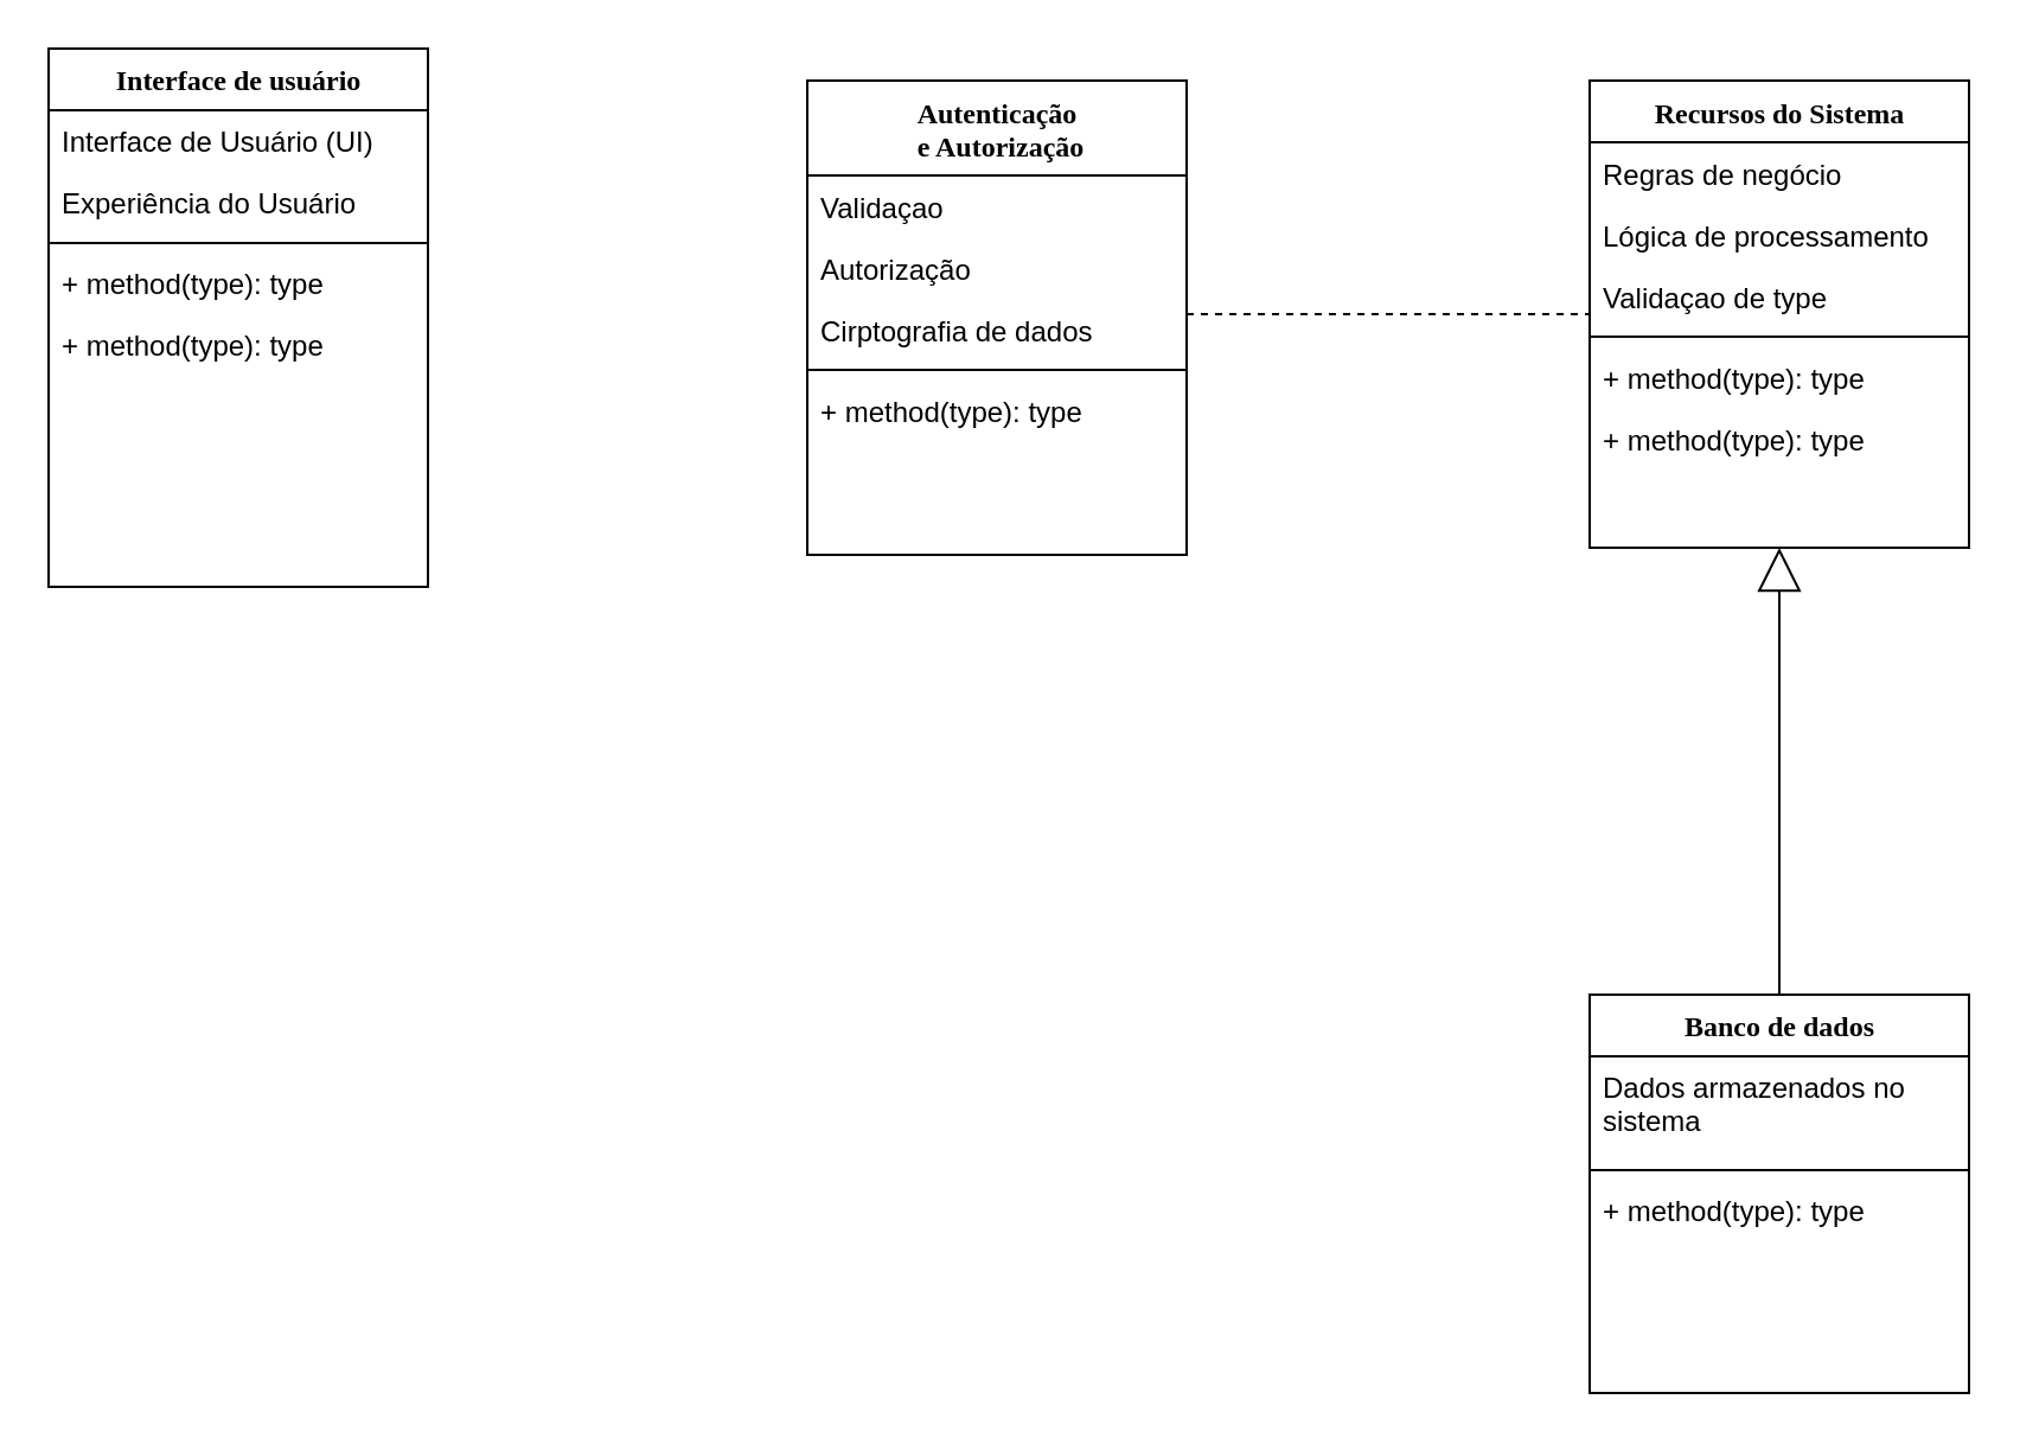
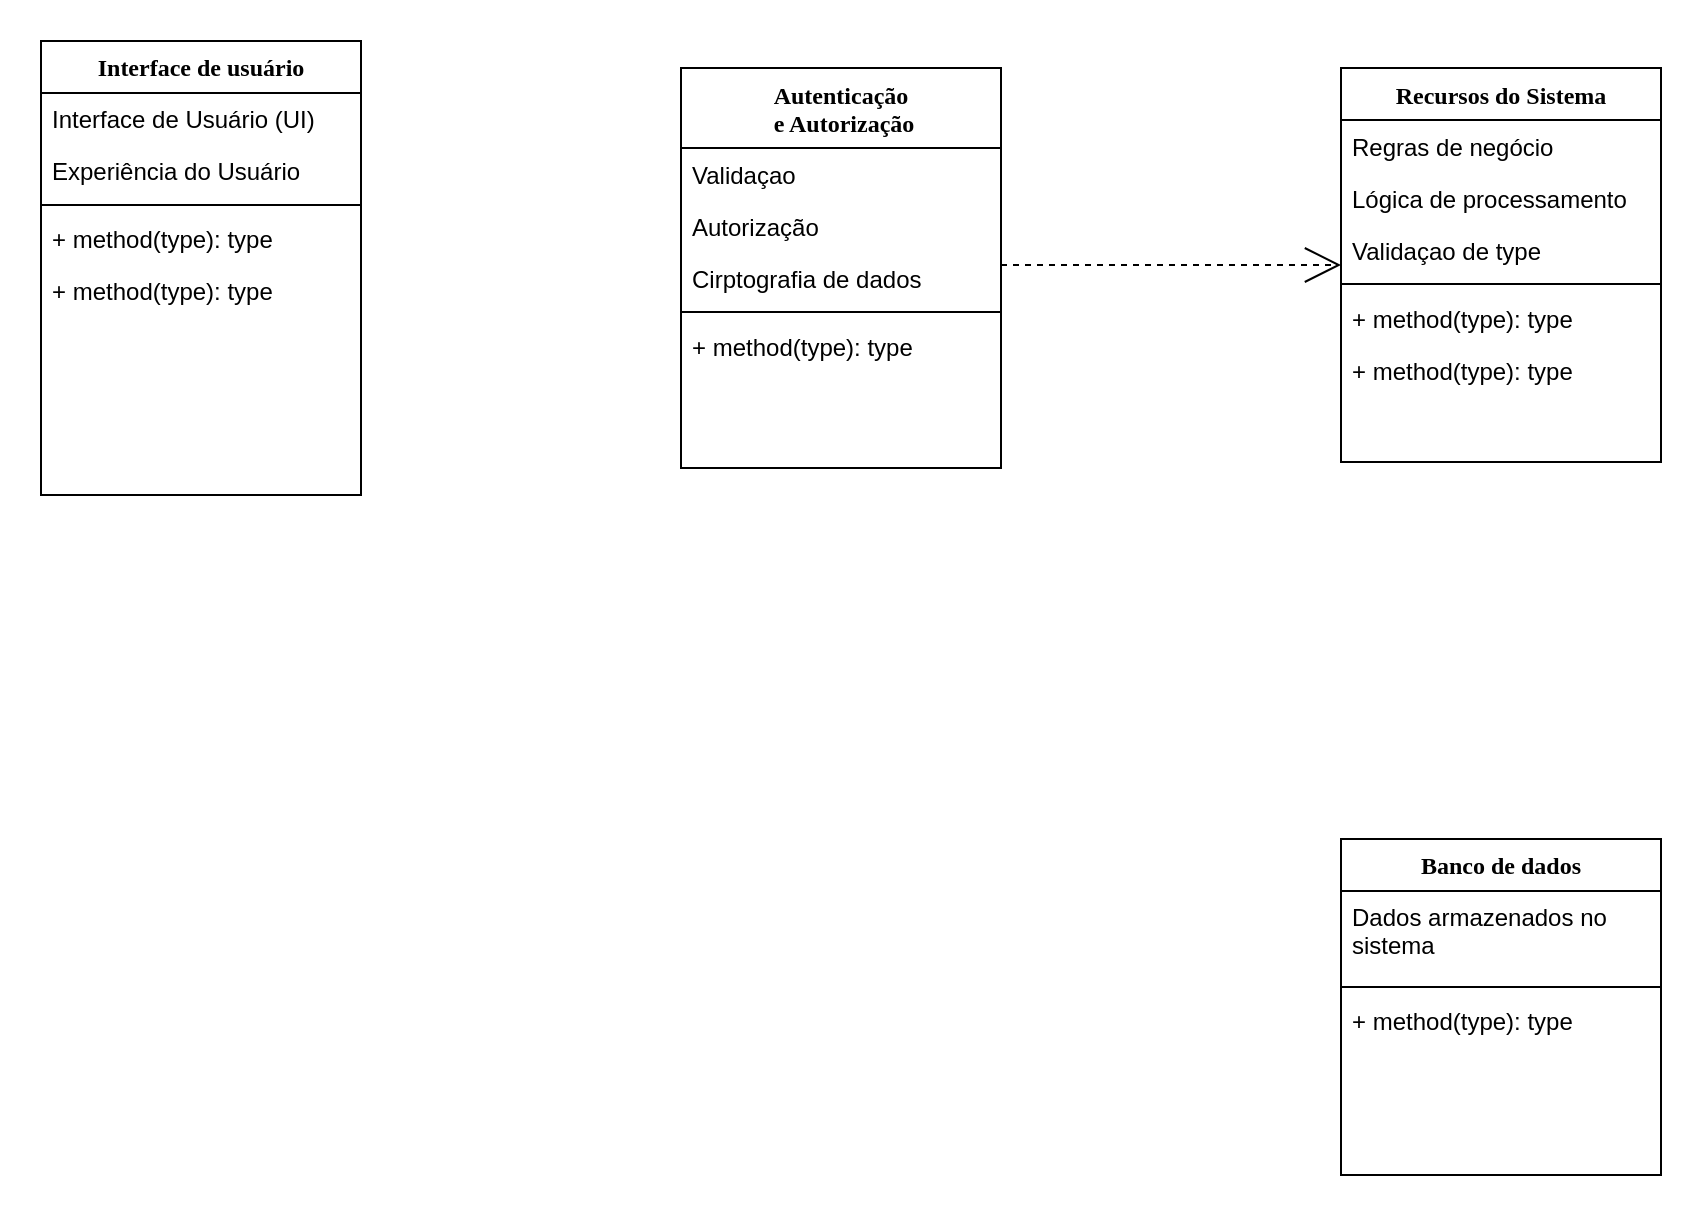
  <mxCell id="0" />
  <mxCell id="1" parent="0" />
  <mxCell id="2" value="Interface de usuário" style="swimlane;html=1;fontStyle=1;align=center;verticalAlign=top;childLayout=stackLayout;horizontal=1;startSize=26;horizontalStack=0;resizeParent=1;resizeLast=0;collapsible=1;marginBottom=0;swimlaneFillColor=#ffffff;rounded=0;shadow=0;comic=0;labelBackgroundColor=none;strokeWidth=1;fillColor=none;fontFamily=Verdana;fontSize=12" parent="1" vertex="1"><mxGeometry x="20" y="20" width="160" height="227" as="geometry" /></mxCell>
  <mxCell id="3" value="Interface de Usuário (UI)" style="text;html=1;strokeColor=none;fillColor=none;align=left;verticalAlign=top;spacingLeft=4;spacingRight=4;whiteSpace=wrap;overflow=hidden;rotatable=0;points=[[0,0.5],[1,0.5]];portConstraint=eastwest;" parent="2" vertex="1"><mxGeometry y="26" width="160" height="26" as="geometry" /></mxCell>
  <mxCell id="4" value="Experiência do Usuário" style="text;html=1;strokeColor=none;fillColor=none;align=left;verticalAlign=top;spacingLeft=4;spacingRight=4;whiteSpace=wrap;overflow=hidden;rotatable=0;points=[[0,0.5],[1,0.5]];portConstraint=eastwest;" parent="2" vertex="1"><mxGeometry y="52" width="160" height="26" as="geometry" /></mxCell>
  <mxCell id="5" value="" style="line;html=1;strokeWidth=1;fillColor=none;align=left;verticalAlign=middle;spacingTop=-1;spacingLeft=3;spacingRight=3;rotatable=0;labelPosition=right;points=[];portConstraint=eastwest;" parent="2" vertex="1"><mxGeometry y="78" width="160" height="8" as="geometry" /></mxCell>
  <mxCell id="6" value="+ method(type): type" style="text;html=1;strokeColor=none;fillColor=none;align=left;verticalAlign=top;spacingLeft=4;spacingRight=4;whiteSpace=wrap;overflow=hidden;rotatable=0;points=[[0,0.5],[1,0.5]];portConstraint=eastwest;" parent="2" vertex="1"><mxGeometry y="86" width="160" height="26" as="geometry" /></mxCell>
  <mxCell id="7" value="+ method(type): type" style="text;html=1;strokeColor=none;fillColor=none;align=left;verticalAlign=top;spacingLeft=4;spacingRight=4;whiteSpace=wrap;overflow=hidden;rotatable=0;points=[[0,0.5],[1,0.5]];portConstraint=eastwest;" parent="2" vertex="1"><mxGeometry y="112" width="160" height="26" as="geometry" /></mxCell>
- <mxCell id="8" style="edgeStyle=elbowEdgeStyle;html=1;labelBackgroundColor=none;startFill=0;startSize=8;endArrow=none;endFill=0;endSize=16;fontFamily=Verdana;fontSize=12;elbow=vertical;dashed=1;" parent="1" source="9" target="15" edge="1"><mxGeometry relative="1" as="geometry" /></mxCell>
+ <mxCell id="8" style="edgeStyle=elbowEdgeStyle;html=1;labelBackgroundColor=none;startFill=0;startSize=8;endArrow=open;endFill=0;endSize=16;fontFamily=Verdana;fontSize=12;elbow=vertical;dashed=1;" parent="1" source="9" target="15" edge="1"><mxGeometry relative="1" as="geometry" /></mxCell>
  <mxCell id="9" value="Autenticação&lt;div&gt;&amp;nbsp;e Autorização&lt;/div&gt;" style="swimlane;html=1;fontStyle=1;align=center;verticalAlign=top;childLayout=stackLayout;horizontal=1;startSize=40;horizontalStack=0;resizeParent=1;resizeLast=0;collapsible=1;marginBottom=0;swimlaneFillColor=#ffffff;rounded=0;shadow=0;comic=0;labelBackgroundColor=none;strokeWidth=1;fillColor=none;fontFamily=Verdana;fontSize=12" parent="1" vertex="1"><mxGeometry x="340" y="33.5" width="160" height="200" as="geometry" /></mxCell>
  <mxCell id="10" value="Validaçao" style="text;html=1;strokeColor=none;fillColor=none;align=left;verticalAlign=top;spacingLeft=4;spacingRight=4;whiteSpace=wrap;overflow=hidden;rotatable=0;points=[[0,0.5],[1,0.5]];portConstraint=eastwest;" parent="9" vertex="1"><mxGeometry y="40" width="160" height="26" as="geometry" /></mxCell>
  <mxCell id="11" value="Autorização" style="text;html=1;strokeColor=none;fillColor=none;align=left;verticalAlign=top;spacingLeft=4;spacingRight=4;whiteSpace=wrap;overflow=hidden;rotatable=0;points=[[0,0.5],[1,0.5]];portConstraint=eastwest;" parent="9" vertex="1"><mxGeometry y="66" width="160" height="26" as="geometry" /></mxCell>
  <mxCell id="12" value="Cirptografia de dados" style="text;html=1;strokeColor=none;fillColor=none;align=left;verticalAlign=top;spacingLeft=4;spacingRight=4;whiteSpace=wrap;overflow=hidden;rotatable=0;points=[[0,0.5],[1,0.5]];portConstraint=eastwest;" parent="9" vertex="1"><mxGeometry y="92" width="160" height="26" as="geometry" /></mxCell>
  <mxCell id="13" value="" style="line;html=1;strokeWidth=1;fillColor=none;align=left;verticalAlign=middle;spacingTop=-1;spacingLeft=3;spacingRight=3;rotatable=0;labelPosition=right;points=[];portConstraint=eastwest;" parent="9" vertex="1"><mxGeometry y="118" width="160" height="8" as="geometry" /></mxCell>
  <mxCell id="14" value="+ method(type): type" style="text;html=1;strokeColor=none;fillColor=none;align=left;verticalAlign=top;spacingLeft=4;spacingRight=4;whiteSpace=wrap;overflow=hidden;rotatable=0;points=[[0,0.5],[1,0.5]];portConstraint=eastwest;" parent="9" vertex="1"><mxGeometry y="126" width="160" height="26" as="geometry" /></mxCell>
  <mxCell id="15" value="Recursos do Sistema" style="swimlane;html=1;fontStyle=1;align=center;verticalAlign=top;childLayout=stackLayout;horizontal=1;startSize=26;horizontalStack=0;resizeParent=1;resizeLast=0;collapsible=1;marginBottom=0;swimlaneFillColor=#ffffff;rounded=0;shadow=0;comic=0;labelBackgroundColor=none;strokeWidth=1;fillColor=none;fontFamily=Verdana;fontSize=12" parent="1" vertex="1"><mxGeometry x="670" y="33.5" width="160" height="197" as="geometry" /></mxCell>
  <mxCell id="16" value="Regras de negócio" style="text;html=1;strokeColor=none;fillColor=none;align=left;verticalAlign=top;spacingLeft=4;spacingRight=4;whiteSpace=wrap;overflow=hidden;rotatable=0;points=[[0,0.5],[1,0.5]];portConstraint=eastwest;" parent="15" vertex="1"><mxGeometry y="26" width="160" height="26" as="geometry" /></mxCell>
  <mxCell id="17" value="Lógica de processamento" style="text;html=1;strokeColor=none;fillColor=none;align=left;verticalAlign=top;spacingLeft=4;spacingRight=4;whiteSpace=wrap;overflow=hidden;rotatable=0;points=[[0,0.5],[1,0.5]];portConstraint=eastwest;" parent="15" vertex="1"><mxGeometry y="52" width="160" height="26" as="geometry" /></mxCell>
  <mxCell id="18" value="Validaçao de type" style="text;html=1;strokeColor=none;fillColor=none;align=left;verticalAlign=top;spacingLeft=4;spacingRight=4;whiteSpace=wrap;overflow=hidden;rotatable=0;points=[[0,0.5],[1,0.5]];portConstraint=eastwest;" parent="15" vertex="1"><mxGeometry y="78" width="160" height="26" as="geometry" /></mxCell>
  <mxCell id="19" value="" style="line;html=1;strokeWidth=1;fillColor=none;align=left;verticalAlign=middle;spacingTop=-1;spacingLeft=3;spacingRight=3;rotatable=0;labelPosition=right;points=[];portConstraint=eastwest;" parent="15" vertex="1"><mxGeometry y="104" width="160" height="8" as="geometry" /></mxCell>
  <mxCell id="20" value="+ method(type): type" style="text;html=1;strokeColor=none;fillColor=none;align=left;verticalAlign=top;spacingLeft=4;spacingRight=4;whiteSpace=wrap;overflow=hidden;rotatable=0;points=[[0,0.5],[1,0.5]];portConstraint=eastwest;" parent="15" vertex="1"><mxGeometry y="112" width="160" height="26" as="geometry" /></mxCell>
  <mxCell id="21" value="+ method(type): type" style="text;html=1;strokeColor=none;fillColor=none;align=left;verticalAlign=top;spacingLeft=4;spacingRight=4;whiteSpace=wrap;overflow=hidden;rotatable=0;points=[[0,0.5],[1,0.5]];portConstraint=eastwest;" parent="15" vertex="1"><mxGeometry y="138" width="160" height="26" as="geometry" /></mxCell>
- <mxCell id="22" style="edgeStyle=orthogonalEdgeStyle;html=1;labelBackgroundColor=none;startFill=0;startSize=8;endArrow=block;endFill=0;endSize=16;fontFamily=Verdana;fontSize=12;" parent="1" source="23" target="15" edge="1"><mxGeometry relative="1" as="geometry" /></mxCell>
  <mxCell id="23" value="Banco de dados" style="swimlane;html=1;fontStyle=1;align=center;verticalAlign=top;childLayout=stackLayout;horizontal=1;startSize=26;horizontalStack=0;resizeParent=1;resizeLast=0;collapsible=1;marginBottom=0;swimlaneFillColor=#ffffff;rounded=0;shadow=0;comic=0;labelBackgroundColor=none;strokeWidth=1;fillColor=none;fontFamily=Verdana;fontSize=12" parent="1" vertex="1"><mxGeometry x="670" y="419" width="160" height="168" as="geometry" /></mxCell>
  <mxCell id="24" value="Dados armazenados no sistema&lt;div&gt;&lt;br&gt;&lt;/div&gt;" style="text;html=1;strokeColor=none;fillColor=none;align=left;verticalAlign=top;spacingLeft=4;spacingRight=4;whiteSpace=wrap;overflow=hidden;rotatable=0;points=[[0,0.5],[1,0.5]];portConstraint=eastwest;" parent="23" vertex="1"><mxGeometry y="26" width="160" height="44" as="geometry" /></mxCell>
  <mxCell id="25" value="" style="line;html=1;strokeWidth=1;fillColor=none;align=left;verticalAlign=middle;spacingTop=-1;spacingLeft=3;spacingRight=3;rotatable=0;labelPosition=right;points=[];portConstraint=eastwest;" parent="23" vertex="1"><mxGeometry y="70" width="160" height="8" as="geometry" /></mxCell>
  <mxCell id="26" value="+ method(type): type" style="text;html=1;strokeColor=none;fillColor=none;align=left;verticalAlign=top;spacingLeft=4;spacingRight=4;whiteSpace=wrap;overflow=hidden;rotatable=0;points=[[0,0.5],[1,0.5]];portConstraint=eastwest;" parent="23" vertex="1"><mxGeometry y="78" width="160" height="26" as="geometry" /></mxCell>
